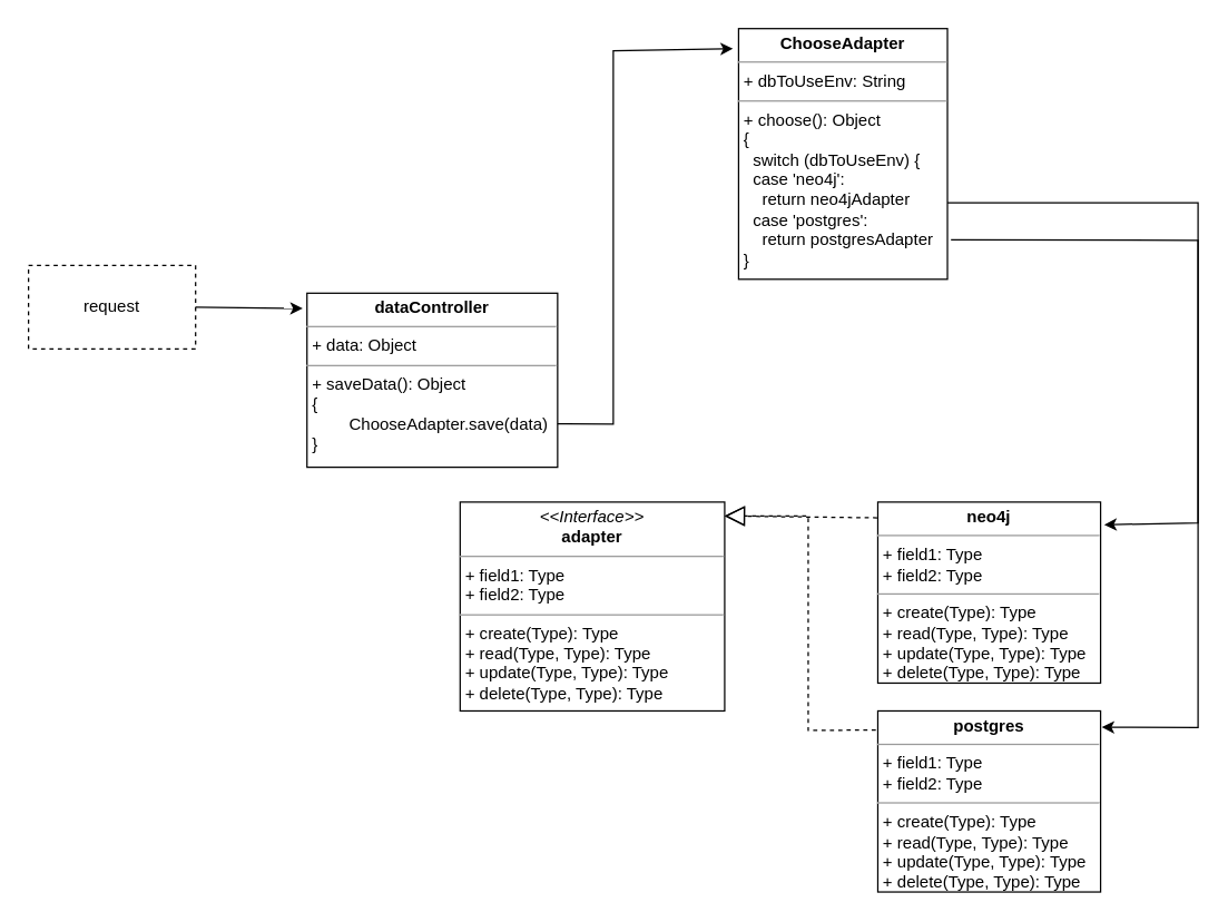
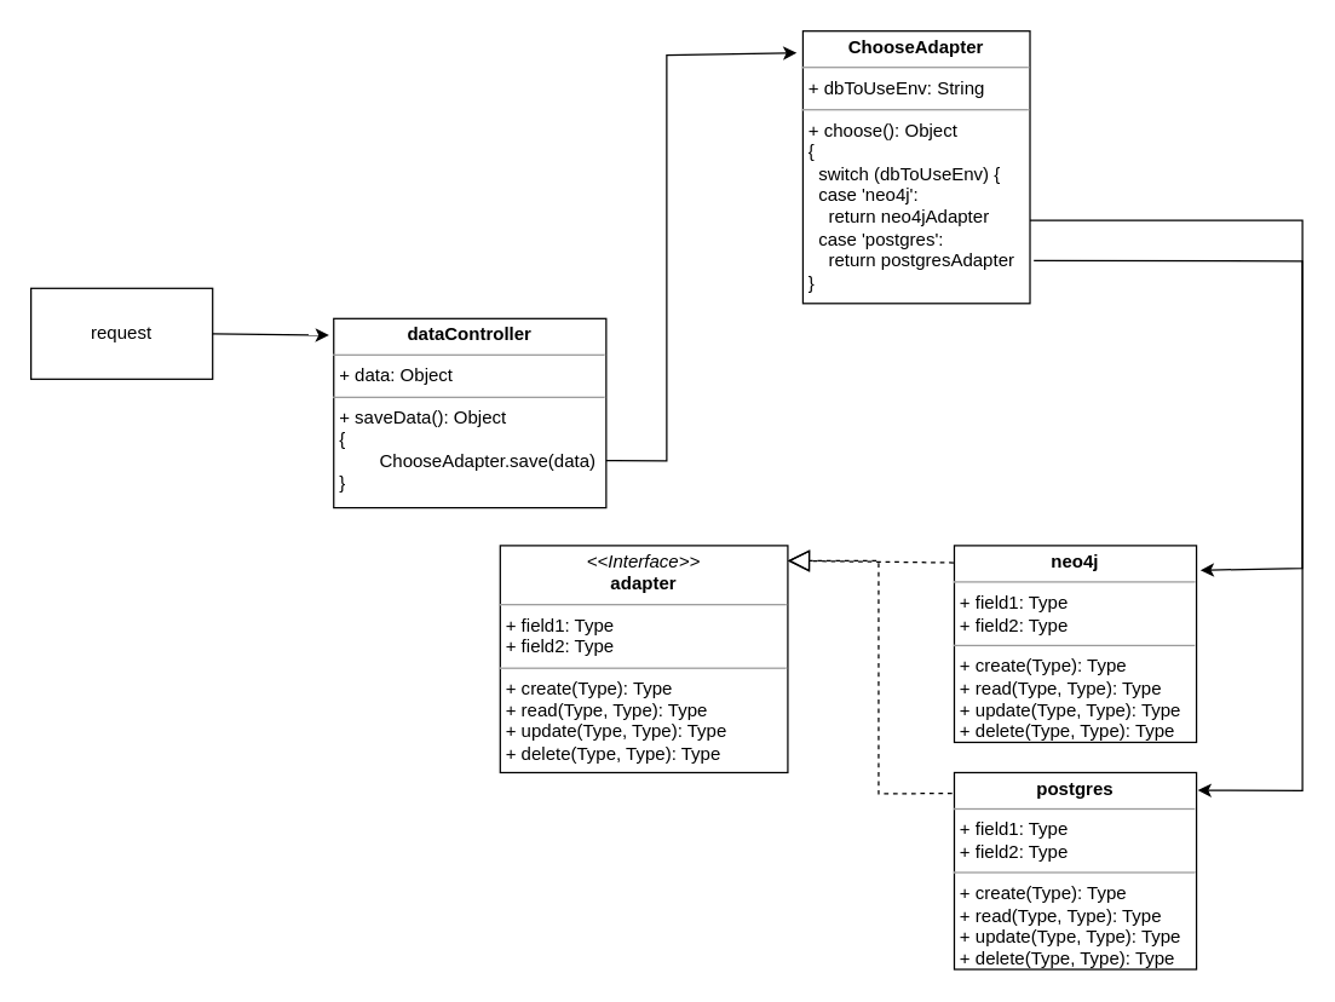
  <mxCell id="0" />
  <mxCell id="1" parent="0" />
- <mxCell id="2" value="request" style="rounded=0;whiteSpace=wrap;html=1;dashed=1;" vertex="1" parent="1"><mxGeometry y="190" width="120" height="60" as="geometry" x="20" /></mxCell>
+ <mxCell id="2" value="request" style="rounded=0;whiteSpace=wrap;html=1;" vertex="1" parent="1"><mxGeometry y="190" width="120" height="60" as="geometry" x="20" /></mxCell>
  <mxCell id="3" value="" style="endArrow=classic;html=1;rounded=0;exitX=1;exitY=0.5;exitDx=0;exitDy=0;entryX=-0.017;entryY=0.088;entryDx=0;entryDy=0;entryPerimeter=0;" edge="1" parent="1" source="2" target="4"><mxGeometry width="50" height="50" relative="1" as="geometry"><mxPoint x="420" y="450" as="sourcePoint" /><mxPoint x="180" y="260" as="targetPoint" /></mxGeometry></mxCell>
  <mxCell id="4" value="&lt;p style=&quot;margin:0px;margin-top:4px;text-align:center;&quot;&gt;&lt;b&gt;dataController&lt;/b&gt;&lt;/p&gt;&lt;hr size=&quot;1&quot;&gt;&lt;p style=&quot;margin:0px;margin-left:4px;&quot;&gt;+ data: Object&lt;/p&gt;&lt;hr size=&quot;1&quot;&gt;&lt;p style=&quot;margin:0px;margin-left:4px;&quot;&gt;+ saveData(): Object&lt;/p&gt;&lt;p style=&quot;margin:0px;margin-left:4px;&quot;&gt;{&lt;/p&gt;&lt;p style=&quot;margin:0px;margin-left:4px;&quot;&gt;&lt;span style=&quot;white-space: pre;&quot;&gt;&#09;&lt;/span&gt;ChooseAdapter.save(data)&lt;br&gt;&lt;/p&gt;&lt;p style=&quot;margin:0px;margin-left:4px;&quot;&gt;}&lt;/p&gt;" style="verticalAlign=top;align=left;overflow=fill;fontSize=12;fontFamily=Helvetica;html=1;" vertex="1" parent="1"><mxGeometry x="220" y="210" width="180" height="125" as="geometry" /></mxCell>
  <mxCell id="5" value="&lt;p style=&quot;margin:0px;margin-top:4px;text-align:center;&quot;&gt;&lt;b&gt;ChooseAdapter&lt;/b&gt;&lt;/p&gt;&lt;hr size=&quot;1&quot;&gt;&lt;p style=&quot;margin:0px;margin-left:4px;&quot;&gt;+ dbToUseEnv: String&lt;/p&gt;&lt;hr size=&quot;1&quot;&gt;&lt;p style=&quot;margin:0px;margin-left:4px;&quot;&gt;+ choose(): Object&lt;/p&gt;&lt;p style=&quot;margin:0px;margin-left:4px;&quot;&gt;{&lt;/p&gt;&lt;p style=&quot;margin:0px;margin-left:4px;&quot;&gt;&amp;nbsp;&amp;nbsp;&lt;span style=&quot;background-color: initial;&quot;&gt;switch (&lt;/span&gt;dbToUseEnv&lt;span style=&quot;background-color: initial;&quot;&gt;) {&lt;/span&gt;&lt;/p&gt;&lt;p style=&quot;margin:0px;margin-left:4px;&quot;&gt;&amp;nbsp; case 'neo4j':&lt;/p&gt;&lt;p style=&quot;margin:0px;margin-left:4px;&quot;&gt;&amp;nbsp; &amp;nbsp; return neo4jAdapter&lt;/p&gt;&lt;p style=&quot;margin:0px;margin-left:4px;&quot;&gt;&amp;nbsp; case 'postgres':&lt;/p&gt;&lt;p style=&quot;margin:0px;margin-left:4px;&quot;&gt;&amp;nbsp; &amp;nbsp; return postgresAdapter&lt;/p&gt;&lt;p style=&quot;margin:0px;margin-left:4px;&quot;&gt;}&lt;/p&gt;" style="verticalAlign=top;align=left;overflow=fill;fontSize=12;fontFamily=Helvetica;html=1;" vertex="1" parent="1"><mxGeometry x="530" width="150" height="180" as="geometry" y="20" /></mxCell>
  <mxCell id="6" value="" style="endArrow=classic;html=1;rounded=0;exitX=1;exitY=0.75;exitDx=0;exitDy=0;entryX=-0.027;entryY=0.08;entryDx=0;entryDy=0;entryPerimeter=0;" edge="1" parent="1" source="4" target="5"><mxGeometry width="50" height="50" relative="1" as="geometry"><mxPoint x="420" y="350" as="sourcePoint" /><mxPoint x="490" y="200" as="targetPoint" /><Array as="points"><mxPoint x="440" y="304" /><mxPoint x="440" y="36" /></Array></mxGeometry></mxCell>
  <mxCell id="7" value="&lt;p style=&quot;margin:0px;margin-top:4px;text-align:center;&quot;&gt;&lt;i&gt;&amp;lt;&amp;lt;Interface&amp;gt;&amp;gt;&lt;/i&gt;&lt;br&gt;&lt;b&gt;adapter&lt;/b&gt;&lt;/p&gt;&lt;hr size=&quot;1&quot;&gt;&lt;p style=&quot;margin:0px;margin-left:4px;&quot;&gt;+ field1: Type&lt;br&gt;+ field2: Type&lt;/p&gt;&lt;hr size=&quot;1&quot;&gt;&lt;p style=&quot;margin:0px;margin-left:4px;&quot;&gt;+ create(Type): Type&lt;br&gt;+ read(Type, Type): Type&lt;/p&gt;&lt;p style=&quot;margin:0px;margin-left:4px;&quot;&gt;+ update(Type, Type): Type&lt;br&gt;&lt;/p&gt;&lt;p style=&quot;margin:0px;margin-left:4px;&quot;&gt;+ delete(Type, Type): Type&lt;br&gt;&lt;/p&gt;" style="verticalAlign=top;align=left;overflow=fill;fontSize=12;fontFamily=Helvetica;html=1;" vertex="1" parent="1"><mxGeometry x="330" y="360" width="190" height="150" as="geometry" /></mxCell>
  <mxCell id="8" value="&lt;p style=&quot;margin:0px;margin-top:4px;text-align:center;&quot;&gt;&lt;b&gt;neo4j&lt;/b&gt;&lt;/p&gt;&lt;hr size=&quot;1&quot;&gt;&lt;p style=&quot;margin:0px;margin-left:4px;&quot;&gt;+ field1: Type&lt;/p&gt;&lt;p style=&quot;margin:0px;margin-left:4px;&quot;&gt;+ field2: Type&lt;br&gt;&lt;/p&gt;&lt;hr size=&quot;1&quot;&gt;&lt;p style=&quot;margin: 0px 0px 0px 4px;&quot;&gt;+ create(Type): Type&lt;br&gt;+ read(Type, Type): Type&lt;/p&gt;&lt;p style=&quot;margin: 0px 0px 0px 4px;&quot;&gt;+ update(Type, Type): Type&lt;br&gt;&lt;/p&gt;&lt;p style=&quot;margin: 0px 0px 0px 4px;&quot;&gt;+ delete(Type, Type): Type&lt;/p&gt;" style="verticalAlign=top;align=left;overflow=fill;fontSize=12;fontFamily=Helvetica;html=1;" vertex="1" parent="1"><mxGeometry x="630" y="360" width="160" height="130" as="geometry" /></mxCell>
  <mxCell id="9" value="" style="endArrow=block;dashed=1;endFill=0;endSize=12;html=1;rounded=0;exitX=-0.003;exitY=0.087;exitDx=0;exitDy=0;exitPerimeter=0;" edge="1" parent="1" source="8"><mxGeometry width="160" relative="1" as="geometry"><mxPoint x="620" y="370" as="sourcePoint" /><mxPoint x="520" y="370" as="targetPoint" /></mxGeometry></mxCell>
  <mxCell id="10" value="&lt;p style=&quot;margin:0px;margin-top:4px;text-align:center;&quot;&gt;&lt;b&gt;postgres&lt;/b&gt;&lt;/p&gt;&lt;hr size=&quot;1&quot;&gt;&lt;p style=&quot;margin:0px;margin-left:4px;&quot;&gt;+ field1: Type&lt;/p&gt;&lt;p style=&quot;margin:0px;margin-left:4px;&quot;&gt;+ field2: Type&lt;br&gt;&lt;/p&gt;&lt;hr size=&quot;1&quot;&gt;&lt;p style=&quot;margin: 0px 0px 0px 4px;&quot;&gt;+ create(Type): Type&lt;br&gt;+ read(Type, Type): Type&lt;/p&gt;&lt;p style=&quot;margin: 0px 0px 0px 4px;&quot;&gt;+ update(Type, Type): Type&lt;br&gt;&lt;/p&gt;&lt;p style=&quot;margin: 0px 0px 0px 4px;&quot;&gt;+ delete(Type, Type): Type&lt;/p&gt;" style="verticalAlign=top;align=left;overflow=fill;fontSize=12;fontFamily=Helvetica;html=1;" vertex="1" parent="1"><mxGeometry x="630" y="510" width="160" height="130" as="geometry" /></mxCell>
  <mxCell id="11" value="" style="endArrow=block;dashed=1;endFill=0;endSize=12;html=1;rounded=0;exitX=-0.009;exitY=0.105;exitDx=0;exitDy=0;exitPerimeter=0;" edge="1" parent="1" source="10"><mxGeometry width="160" relative="1" as="geometry"><mxPoint x="360" y="420" as="sourcePoint" /><mxPoint x="520" y="370" as="targetPoint" /><Array as="points"><mxPoint x="580" y="524" /><mxPoint x="580" y="370" /></Array></mxGeometry></mxCell>
  <mxCell id="12" value="" style="endArrow=classic;html=1;rounded=0;entryX=1.016;entryY=0.125;entryDx=0;entryDy=0;entryPerimeter=0;" edge="1" parent="1" target="8"><mxGeometry width="50" height="50" relative="1" as="geometry"><mxPoint x="680" y="145" as="sourcePoint" /><mxPoint x="820" y="370" as="targetPoint" /><Array as="points"><mxPoint x="860" y="145" /><mxPoint x="860" y="260" /><mxPoint x="860" y="375" /></Array></mxGeometry></mxCell>
  <mxCell id="13" value="" style="endArrow=classic;html=1;rounded=0;exitX=1.017;exitY=0.843;exitDx=0;exitDy=0;entryX=1.005;entryY=0.09;entryDx=0;entryDy=0;entryPerimeter=0;exitPerimeter=0;" edge="1" parent="1" source="5" target="10"><mxGeometry width="50" height="50" relative="1" as="geometry"><mxPoint x="770" y="190" as="sourcePoint" /><mxPoint x="830" y="510" as="targetPoint" /><Array as="points"><mxPoint x="860" y="172" /><mxPoint x="860" y="522" /></Array></mxGeometry></mxCell>
